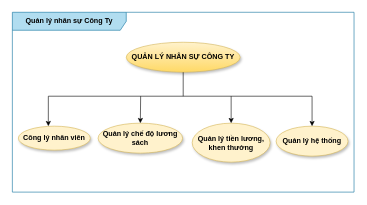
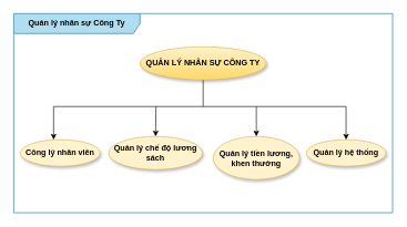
  <mxCell id="0" />
  <mxCell id="1" parent="0" />
  <mxCell id="2" value="Quản lý nhân sự Công Ty" style="shape=umlFrame;whiteSpace=wrap;html=1;width=190;height=30;fillColor=#b1ddf0;strokeColor=#10739e;fontStyle=1" vertex="1" parent="1"><mxGeometry x="20" y="20" width="570" height="300" as="geometry" /></mxCell>
  <mxCell id="3" value="QUẢN LÝ NHÂN SỰ CÔNG TY" style="ellipse;whiteSpace=wrap;html=1;fillColor=#fff2cc;strokeColor=#d6b656;fillStyle=auto;shadow=1;sketch=0;fontStyle=1;gradientColor=#ffd966;" vertex="1" parent="1"><mxGeometry x="210" y="70" width="190" height="50" as="geometry" /></mxCell>
  <mxCell id="4" value="Công lý nhân viên" style="ellipse;whiteSpace=wrap;html=1;fillColor=#fff2cc;strokeColor=#d6b656;shadow=1;fontStyle=1" vertex="1" parent="1"><mxGeometry x="30" y="210" width="120" height="40" as="geometry" /></mxCell>
  <mxCell id="5" value="Quản lý chế độ lương sách" style="ellipse;whiteSpace=wrap;html=1;fontStyle=1;fillColor=#fff2cc;strokeColor=#d6b656;shadow=1;" vertex="1" parent="1"><mxGeometry x="163" y="205" width="141" height="50" as="geometry" /></mxCell>
  <mxCell id="6" value="Quản lý tiền lương,&lt;br&gt;khen thưởng" style="ellipse;whiteSpace=wrap;html=1;fontStyle=1;fillColor=#fff2cc;strokeColor=#d6b656;shadow=1;" vertex="1" parent="1"><mxGeometry x="320" y="205" width="130" height="65" as="geometry" /></mxCell>
- <mxCell id="7" value="Quản lý hệ thống" style="ellipse;whiteSpace=wrap;html=1;fontStyle=1;fillColor=#fff2cc;strokeColor=#d6b656;shadow=1;" vertex="1" parent="1"><mxGeometry x="460" y="210" width="120" height="50" as="geometry" /></mxCell>
+ <mxCell id="7" value="Quản lý hệ thống" style="ellipse;whiteSpace=wrap;html=1;fontStyle=1;fillColor=#fff2cc;strokeColor=#d6b656;shadow=1;" vertex="1" parent="1"><mxGeometry x="460" y="210" width="120" height="40" as="geometry" /></mxCell>
  <mxCell id="8" value="" style="endArrow=none;html=1;rounded=0;" edge="1" parent="1"><mxGeometry width="50" height="50" relative="1" as="geometry"><mxPoint x="80" y="160" as="sourcePoint" /><mxPoint x="520" y="160" as="targetPoint" /></mxGeometry></mxCell>
  <mxCell id="9" value="" style="endArrow=classic;html=1;rounded=0;" edge="1" parent="1"><mxGeometry width="50" height="50" relative="1" as="geometry"><mxPoint x="80" y="160" as="sourcePoint" /><mxPoint x="80" y="210" as="targetPoint" /></mxGeometry></mxCell>
  <mxCell id="10" value="" style="endArrow=classic;html=1;rounded=0;entryX=0.5;entryY=0;entryDx=0;entryDy=0;" edge="1" parent="1" target="5"><mxGeometry width="50" height="50" relative="1" as="geometry"><mxPoint x="234" y="160" as="sourcePoint" /><mxPoint x="240" y="200" as="targetPoint" /></mxGeometry></mxCell>
  <mxCell id="11" value="" style="endArrow=classic;html=1;rounded=0;entryX=0.5;entryY=0;entryDx=0;entryDy=0;" edge="1" parent="1" target="6"><mxGeometry width="50" height="50" relative="1" as="geometry"><mxPoint x="385" y="160" as="sourcePoint" /><mxPoint x="280" y="190" as="targetPoint" /></mxGeometry></mxCell>
  <mxCell id="12" value="" style="endArrow=classic;html=1;rounded=0;entryX=0.5;entryY=0;entryDx=0;entryDy=0;" edge="1" parent="1" target="7"><mxGeometry width="50" height="50" relative="1" as="geometry"><mxPoint x="520" y="160" as="sourcePoint" /><mxPoint x="280" y="190" as="targetPoint" /></mxGeometry></mxCell>
  <mxCell id="13" value="" style="endArrow=none;html=1;rounded=0;exitX=0.5;exitY=1;exitDx=0;exitDy=0;" edge="1" parent="1" source="3"><mxGeometry width="50" height="50" relative="1" as="geometry"><mxPoint x="230" y="240" as="sourcePoint" /><mxPoint x="305" y="160" as="targetPoint" /></mxGeometry></mxCell>
